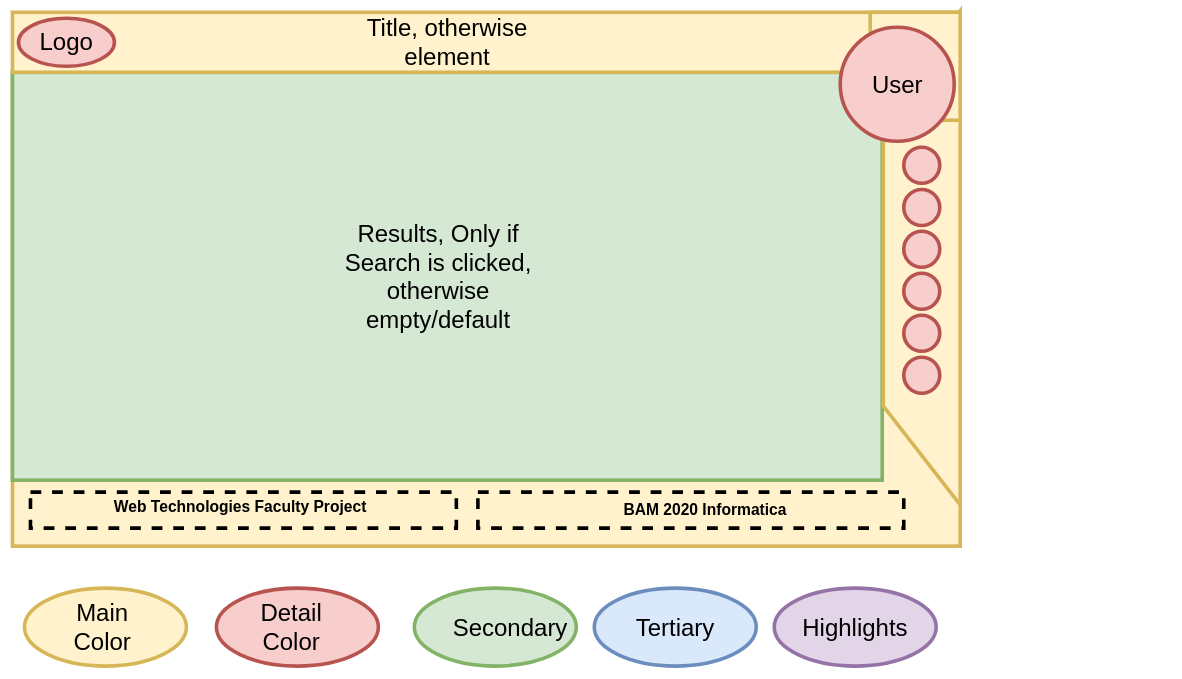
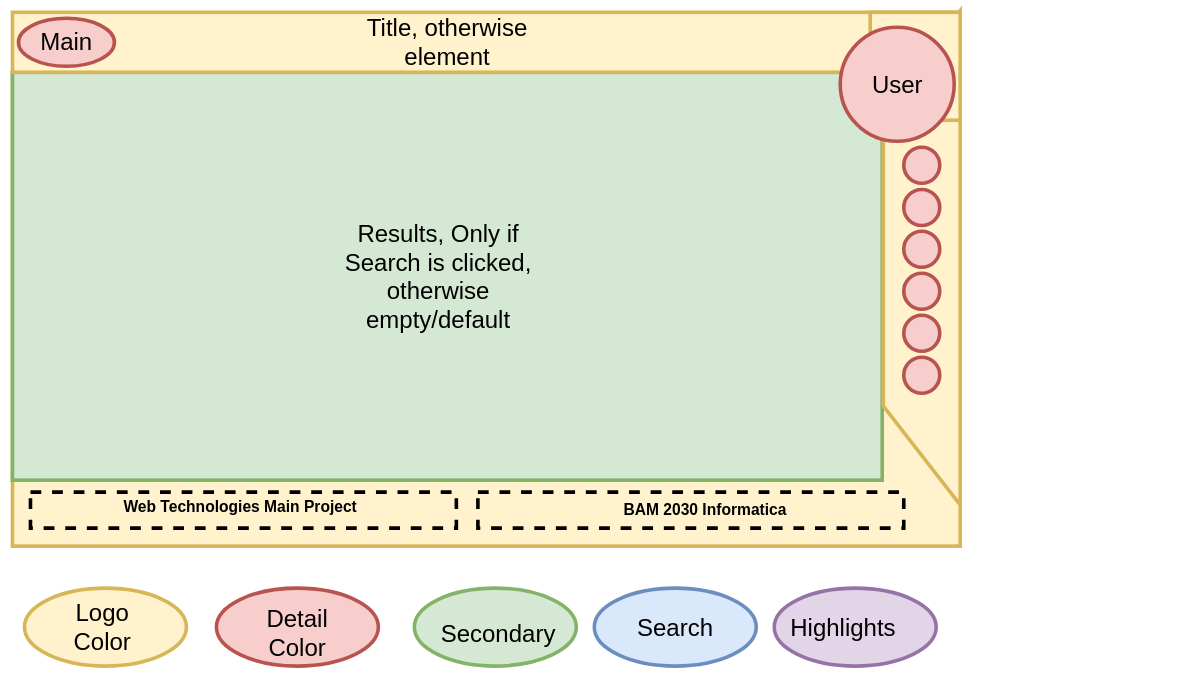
  <mxCell id="0" />
  <mxCell id="1" parent="0" />
  <mxCell id="2" value="" style="rounded=0;whiteSpace=wrap;html=1;strokeWidth=6;fillColor=#fff2cc;strokeColor=#d6b656;" parent="1" vertex="1"><mxGeometry x="20" y="120" width="1580" height="790" as="geometry" /></mxCell>
  <mxCell id="3" value="" style="rounded=0;whiteSpace=wrap;html=1;strokeWidth=6;fillColor=#d5e8d4;strokeColor=#82b366;" parent="1" vertex="1"><mxGeometry x="20" y="120" width="1450" height="680" as="geometry" /></mxCell>
  <mxCell id="4" value="" style="rounded=0;whiteSpace=wrap;html=1;strokeWidth=6;fillColor=#fff2cc;strokeColor=#d6b656;" parent="1" vertex="1"><mxGeometry x="20" y="20" width="1580" height="100" as="geometry" /></mxCell>
  <mxCell id="5" value="" style="shape=trapezoid;perimeter=trapezoidPerimeter;whiteSpace=wrap;html=1;rotation=-90;strokeWidth=6;fillColor=#fff2cc;strokeColor=#d6b656;" parent="1" vertex="1"><mxGeometry x="1124.06" y="365.32" width="823.75" height="128.13" as="geometry" /></mxCell>
  <mxCell id="6" value="" style="rounded=0;whiteSpace=wrap;html=1;direction=south;strokeWidth=6;fillColor=#fff2cc;strokeColor=#d6b656;" parent="1" vertex="1"><mxGeometry x="1450" y="20" width="150" height="180" as="geometry" /></mxCell>
  <mxCell id="7" value="" style="ellipse;whiteSpace=wrap;html=1;aspect=fixed;strokeWidth=6;fillColor=#f8cecc;strokeColor=#b85450;" parent="1" vertex="1"><mxGeometry x="1400" y="45" width="190" height="190" as="geometry" /></mxCell>
  <mxCell id="8" value="" style="ellipse;whiteSpace=wrap;html=1;aspect=fixed;strokeWidth=6;fillColor=#f8cecc;strokeColor=#b85450;" parent="1" vertex="1"><mxGeometry x="1505.93" y="245" width="60" height="60" as="geometry" /></mxCell>
  <mxCell id="9" value="" style="ellipse;whiteSpace=wrap;html=1;aspect=fixed;strokeWidth=6;fillColor=#f8cecc;strokeColor=#b85450;" parent="1" vertex="1"><mxGeometry x="1505.93" y="315.32" width="60" height="60" as="geometry" /></mxCell>
  <mxCell id="10" value="" style="ellipse;whiteSpace=wrap;html=1;aspect=fixed;strokeWidth=6;fillColor=#f8cecc;strokeColor=#b85450;" parent="1" vertex="1"><mxGeometry x="1505.93" y="385" width="60" height="60" as="geometry" /></mxCell>
  <mxCell id="11" value="" style="ellipse;whiteSpace=wrap;html=1;aspect=fixed;strokeWidth=6;fillColor=#f8cecc;strokeColor=#b85450;" parent="1" vertex="1"><mxGeometry x="1505.93" y="455" width="60" height="60" as="geometry" /></mxCell>
  <mxCell id="12" value="" style="ellipse;whiteSpace=wrap;html=1;aspect=fixed;strokeWidth=6;fillColor=#f8cecc;strokeColor=#b85450;" parent="1" vertex="1"><mxGeometry x="1505.93" y="525" width="60" height="60" as="geometry" /></mxCell>
  <mxCell id="13" value="" style="ellipse;whiteSpace=wrap;html=1;aspect=fixed;strokeWidth=6;fillColor=#f8cecc;strokeColor=#b85450;" parent="1" vertex="1"><mxGeometry x="1505.93" y="595" width="60" height="60" as="geometry" /></mxCell>
  <mxCell id="14" value="" style="ellipse;whiteSpace=wrap;html=1;strokeWidth=6;fillColor=#f8cecc;strokeColor=#b85450;" parent="1" vertex="1"><mxGeometry x="30" y="30" width="160" height="80" as="geometry" /></mxCell>
  <mxCell id="15" value="Results, Only if Search is clicked, otherwise empty/default" style="text;html=1;strokeColor=none;fillColor=none;align=center;verticalAlign=middle;whiteSpace=wrap;rounded=0;fontSize=40;" parent="1" vertex="1"><mxGeometry x="530" y="421.25" width="400" height="77.5" as="geometry" /></mxCell>
- <mxCell id="16" value="Logo" style="text;html=1;strokeColor=none;fillColor=none;align=center;verticalAlign=middle;whiteSpace=wrap;rounded=0;fontSize=40;" parent="1" vertex="1"><mxGeometry x="50" y="30" width="120" height="77.5" as="geometry" /></mxCell>
+ <mxCell id="16" value="Main" style="text;html=1;strokeColor=none;fillColor=none;align=center;verticalAlign=middle;whiteSpace=wrap;rounded=0;fontSize=40;" parent="1" vertex="1"><mxGeometry x="50" y="30" width="120" height="77.5" as="geometry" /></mxCell>
  <mxCell id="17" value="Title, otherwise element" style="text;html=1;strokeColor=none;fillColor=none;align=center;verticalAlign=middle;whiteSpace=wrap;rounded=0;fontSize=40;" parent="1" vertex="1"><mxGeometry x="545" y="30" width="400" height="77.5" as="geometry" /></mxCell>
  <mxCell id="18" value="User" style="text;html=1;strokeColor=none;fillColor=none;align=center;verticalAlign=middle;whiteSpace=wrap;rounded=0;fontSize=40;" parent="1" vertex="1"><mxGeometry x="1422.5" y="101.25" width="145" height="77.5" as="geometry" /></mxCell>
  <mxCell id="19" value="" style="ellipse;whiteSpace=wrap;html=1;strokeColor=#d6b656;strokeWidth=6;fontSize=40;fillColor=#fff2cc;" parent="1" vertex="1"><mxGeometry x="40" y="980" width="270" height="130" as="geometry" /></mxCell>
  <mxCell id="20" value="" style="ellipse;whiteSpace=wrap;html=1;strokeColor=#b85450;strokeWidth=6;fontSize=40;fillColor=#f8cecc;" parent="1" vertex="1"><mxGeometry x="360" y="980" width="270" height="130" as="geometry" /></mxCell>
  <mxCell id="21" value="" style="ellipse;whiteSpace=wrap;html=1;strokeColor=#82b366;strokeWidth=6;fontSize=40;fillColor=#d5e8d4;" parent="1" vertex="1"><mxGeometry x="690" y="980" width="270" height="130" as="geometry" /></mxCell>
  <mxCell id="22" value="" style="ellipse;whiteSpace=wrap;html=1;strokeColor=#6c8ebf;strokeWidth=6;fontSize=40;fillColor=#dae8fc;" parent="1" vertex="1"><mxGeometry x="990" y="980" width="270" height="130" as="geometry" /></mxCell>
  <mxCell id="23" value="" style="ellipse;whiteSpace=wrap;html=1;strokeColor=#9673a6;strokeWidth=6;fontSize=40;fillColor=#e1d5e7;" parent="1" vertex="1"><mxGeometry x="1290" y="980" width="270" height="130" as="geometry" /></mxCell>
- <mxCell id="24" value="&lt;div&gt;Main &lt;br&gt;&lt;/div&gt;&lt;div&gt;Color&lt;br&gt;&lt;/div&gt;" style="text;html=1;strokeColor=none;fillColor=none;align=center;verticalAlign=middle;whiteSpace=wrap;rounded=0;fontSize=40;" parent="1" vertex="1"><mxGeometry x="70" y="990" width="200" height="110" as="geometry" /></mxCell>
- <mxCell id="25" value="&lt;div&gt;Detail&lt;/div&gt;&lt;div&gt;Color&lt;br&gt;&lt;/div&gt;" style="text;html=1;strokeColor=none;fillColor=none;align=center;verticalAlign=middle;whiteSpace=wrap;rounded=0;fontSize=40;" parent="1" vertex="1"><mxGeometry x="385" y="990" width="200" height="110" as="geometry" /></mxCell>
- <mxCell id="26" value="Secondary" style="text;html=1;strokeColor=none;fillColor=none;align=center;verticalAlign=middle;whiteSpace=wrap;rounded=0;fontSize=40;" parent="1" vertex="1"><mxGeometry x="750" y="990" width="200" height="110" as="geometry" /></mxCell>
- <mxCell id="27" value="Tertiary" style="text;html=1;strokeColor=none;fillColor=none;align=center;verticalAlign=middle;whiteSpace=wrap;rounded=0;fontSize=40;" parent="1" vertex="1"><mxGeometry x="1025" y="990" width="200" height="110" as="geometry" /></mxCell>
- <mxCell id="28" value="Highlights" style="text;html=1;strokeColor=none;fillColor=none;align=center;verticalAlign=middle;whiteSpace=wrap;rounded=0;fontSize=40;" parent="1" vertex="1"><mxGeometry x="1325" y="990" width="200" height="110" as="geometry" /></mxCell>
+ <mxCell id="24" value="&lt;div&gt;Logo &lt;br&gt;&lt;/div&gt;&lt;div&gt;Color&lt;br&gt;&lt;/div&gt;" style="text;html=1;strokeColor=none;fillColor=none;align=center;verticalAlign=middle;whiteSpace=wrap;rounded=0;fontSize=40;" parent="1" vertex="1"><mxGeometry x="70" y="990" width="200" height="110" as="geometry" /></mxCell>
+ <mxCell id="25" value="&lt;div&gt;Detail&lt;/div&gt;&lt;div&gt;Color&lt;br&gt;&lt;/div&gt;" style="text;html=1;strokeColor=none;fillColor=none;align=center;verticalAlign=middle;whiteSpace=wrap;rounded=0;fontSize=40;" parent="1" vertex="1"><mxGeometry x="395" y="1000" width="200" height="110" as="geometry" /></mxCell>
+ <mxCell id="26" value="Secondary" style="text;html=1;strokeColor=none;fillColor=none;align=center;verticalAlign=middle;whiteSpace=wrap;rounded=0;fontSize=40;" parent="1" vertex="1"><mxGeometry x="730" y="1000" width="200" height="110" as="geometry" /></mxCell>
+ <mxCell id="27" value="Search" style="text;html=1;strokeColor=none;fillColor=none;align=center;verticalAlign=middle;whiteSpace=wrap;rounded=0;fontSize=40;" parent="1" vertex="1"><mxGeometry x="1025" y="990" width="200" height="110" as="geometry" /></mxCell>
+ <mxCell id="28" value="Highlights" style="text;html=1;strokeColor=none;fillColor=none;align=center;verticalAlign=middle;whiteSpace=wrap;rounded=0;fontSize=40;" parent="1" vertex="1"><mxGeometry x="1305" y="990" width="200" height="110" as="geometry" /></mxCell>
  <mxCell id="29" value="" style="rounded=0;whiteSpace=wrap;html=1;fillColor=none;strokeWidth=6;dashed=1;" vertex="1" parent="1"><mxGeometry x="50" y="820" width="710" height="60" as="geometry" /></mxCell>
  <mxCell id="30" value="" style="rounded=0;whiteSpace=wrap;html=1;fillColor=none;strokeWidth=6;dashed=1;" vertex="1" parent="1"><mxGeometry x="795.93" y="820" width="710" height="60" as="geometry" /></mxCell>
- <mxCell id="31" value="BAM 2020 Informatica" style="text;html=1;strokeColor=none;fillColor=none;align=center;verticalAlign=middle;whiteSpace=wrap;rounded=0;dashed=1;fontSize=26;fontStyle=1" vertex="1" parent="1"><mxGeometry x="990" y="795" width="370" height="110" as="geometry" /></mxCell>
- <mxCell id="32" value="Web Technologies Faculty Project" style="text;html=1;strokeColor=none;fillColor=none;align=center;verticalAlign=middle;whiteSpace=wrap;rounded=0;dashed=1;fontSize=26;fontStyle=1" vertex="1" parent="1"><mxGeometry x="50" y="790" width="700" height="110" as="geometry" /></mxCell>
+ <mxCell id="31" value="BAM 2030 Informatica" style="text;html=1;strokeColor=none;fillColor=none;align=center;verticalAlign=middle;whiteSpace=wrap;rounded=0;dashed=1;fontSize=26;fontStyle=1" vertex="1" parent="1"><mxGeometry x="990" y="795" width="370" height="110" as="geometry" /></mxCell>
+ <mxCell id="32" value="Web Technologies Main Project" style="text;html=1;strokeColor=none;fillColor=none;align=center;verticalAlign=middle;whiteSpace=wrap;rounded=0;dashed=1;fontSize=26;fontStyle=1" vertex="1" parent="1"><mxGeometry x="50" y="790" width="700" height="110" as="geometry" /></mxCell>
